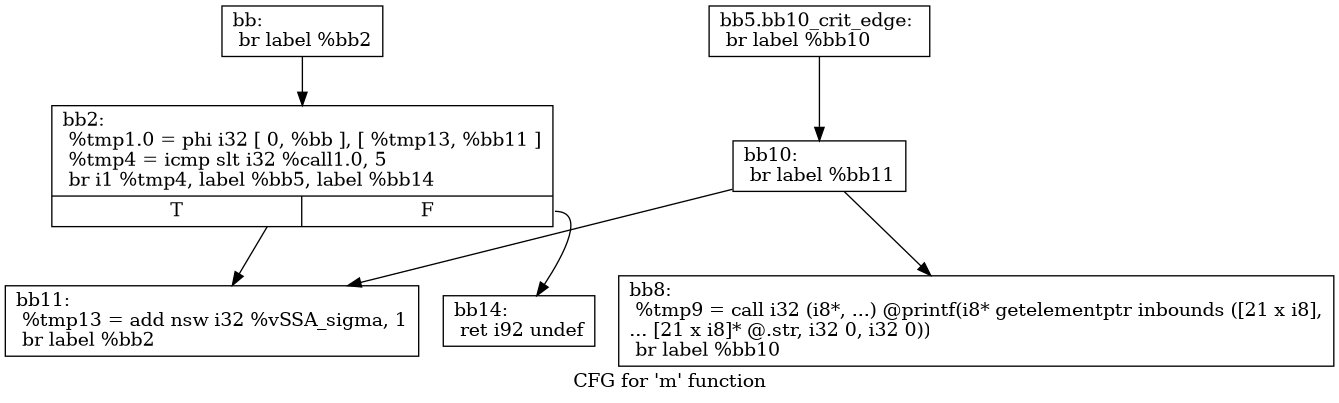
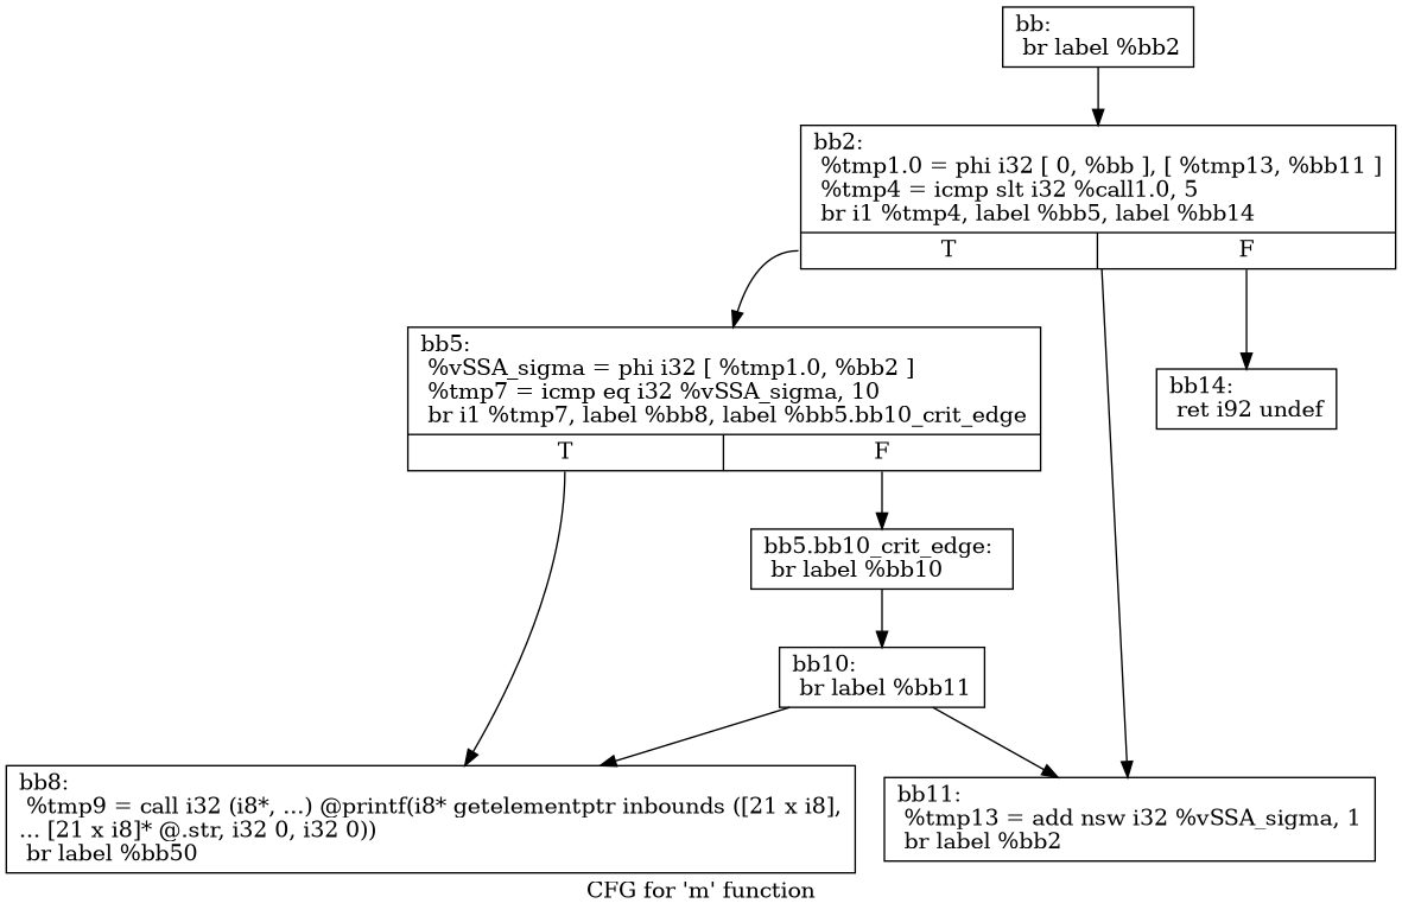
  digraph {
    label="CFG for 'm' function"
    node [shape=record]
    n1 [label="{bb:\l  br label %bb2\l}"]
    n2 [label="{bb2:                                              \l  %tmp1.0 = phi i32 [ 0, %bb ], [ %tmp13, %bb11 ]\l  %tmp4 = icmp slt i32 %call1.0, 5\l  br i1 %tmp4, label %bb5, label %bb14\l|{<s0>T|<s1>F}}"]
+   n3 [label="{bb5:                                              \l  %vSSA_sigma = phi i32 [ %tmp1.0, %bb2 ]\l  %tmp7 = icmp eq i32 %vSSA_sigma, 10\l  br i1 %tmp7, label %bb8, label %bb5.bb10_crit_edge\l|{<s0>T|<s1>F}}"]
    n4 [label="{bb14:                                             \l  ret i92 undef\l}"]
    n5 [label="{bb11:                                             \l  %tmp13 = add nsw i32 %vSSA_sigma, 1\l  br label %bb2\l}"]
-   n6 [label="{bb8:                                              \l  %tmp9 = call i32 (i8*, ...) @printf(i8* getelementptr inbounds ([21 x i8],\l... [21 x i8]* @.str, i32 0, i32 0))\l  br label %bb10\l}"]
+   n6 [label="{bb8:                                              \l  %tmp9 = call i32 (i8*, ...) @printf(i8* getelementptr inbounds ([21 x i8],\l... [21 x i8]* @.str, i32 0, i32 0))\l  br label %bb50\l}"]
    n7 [label="{bb5.bb10_crit_edge:                               \l  br label %bb10\l}"]
    n8 [label="{bb10:                                             \l  br label %bb11\l}"]
    n1 -> n2
+   n2 -> n3 [tailport=s0]
    n2 -> n4 [tailport=s1]
    n2 -> n5
+   n3 -> n6 [tailport=s0]
+   n3 -> n7 [tailport=s1]
    n7 -> n8
    n8 -> n5
    n8 -> n6
  }
